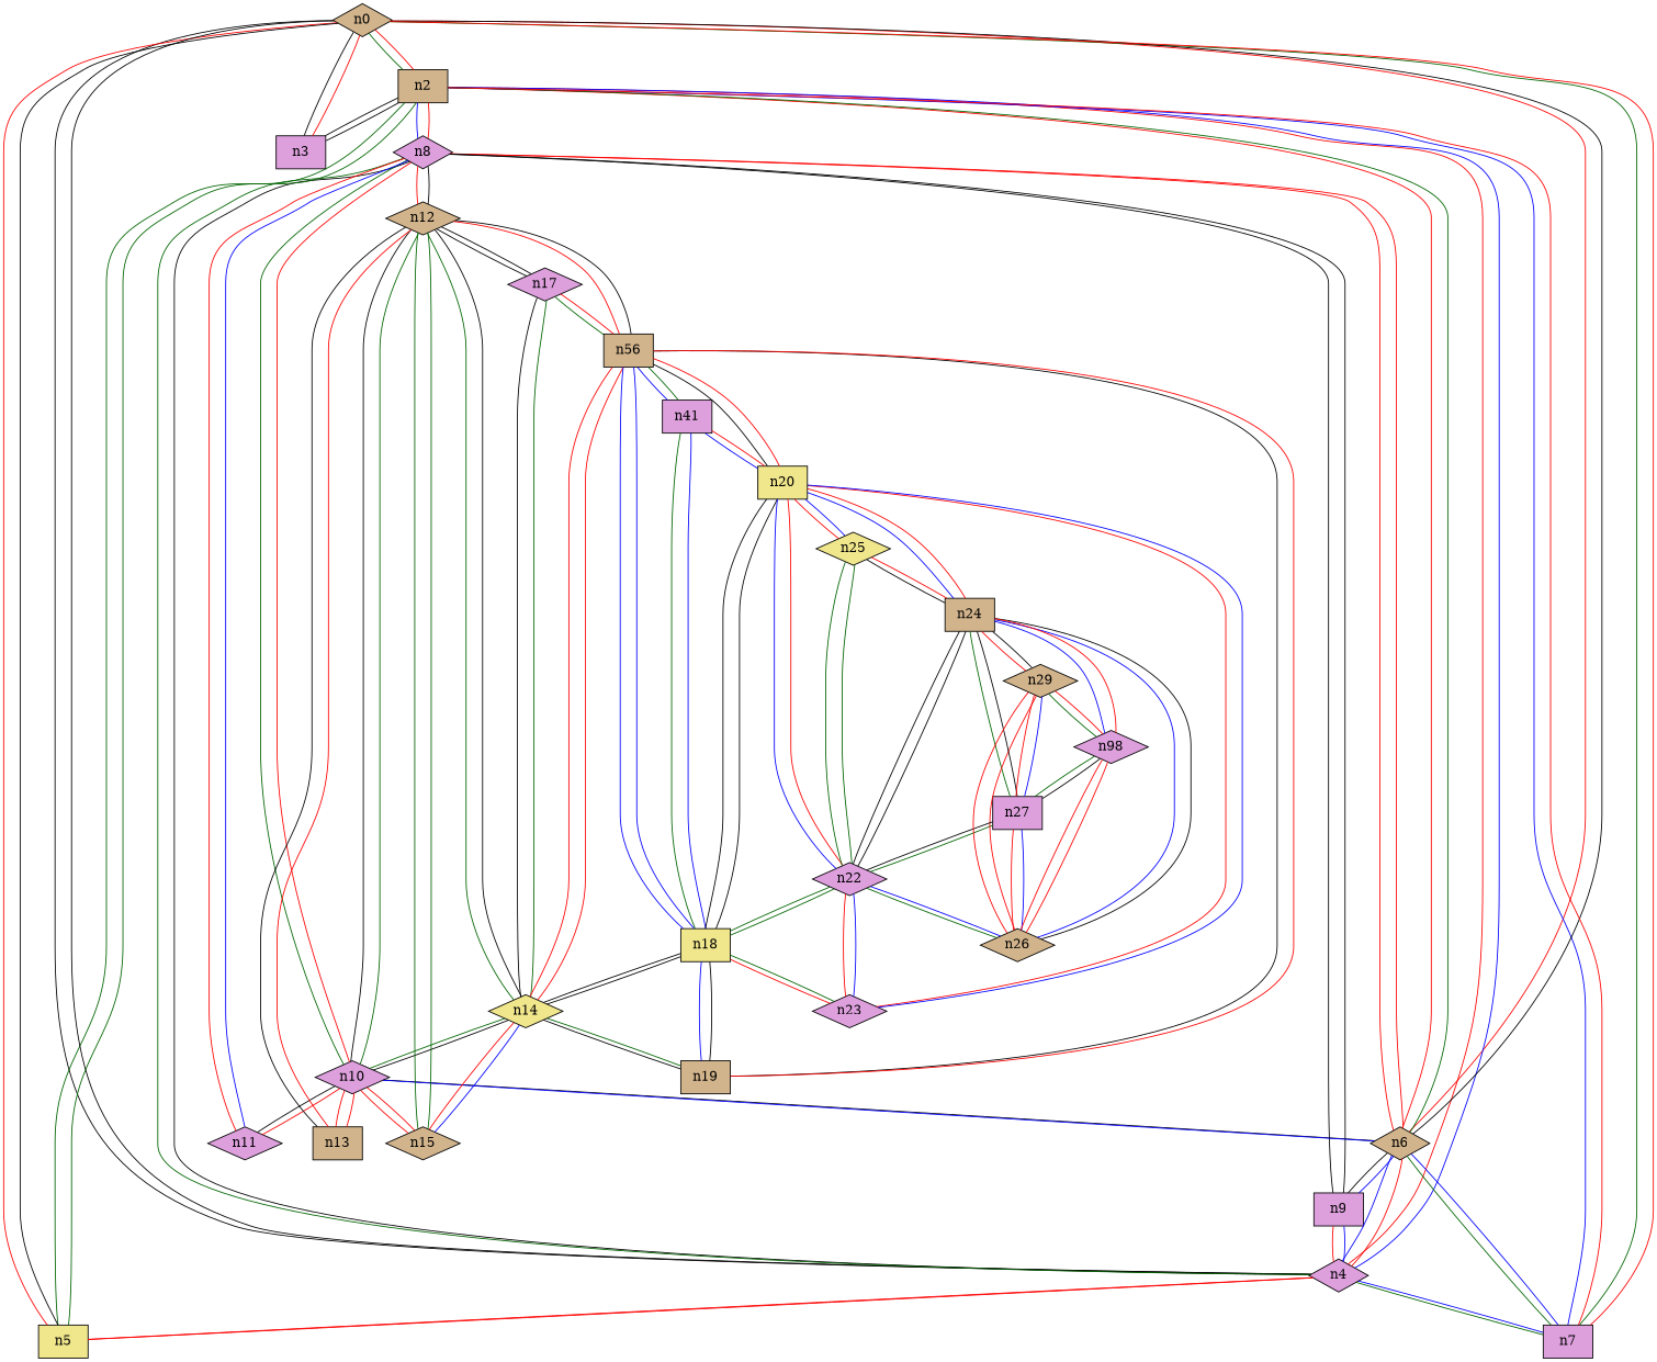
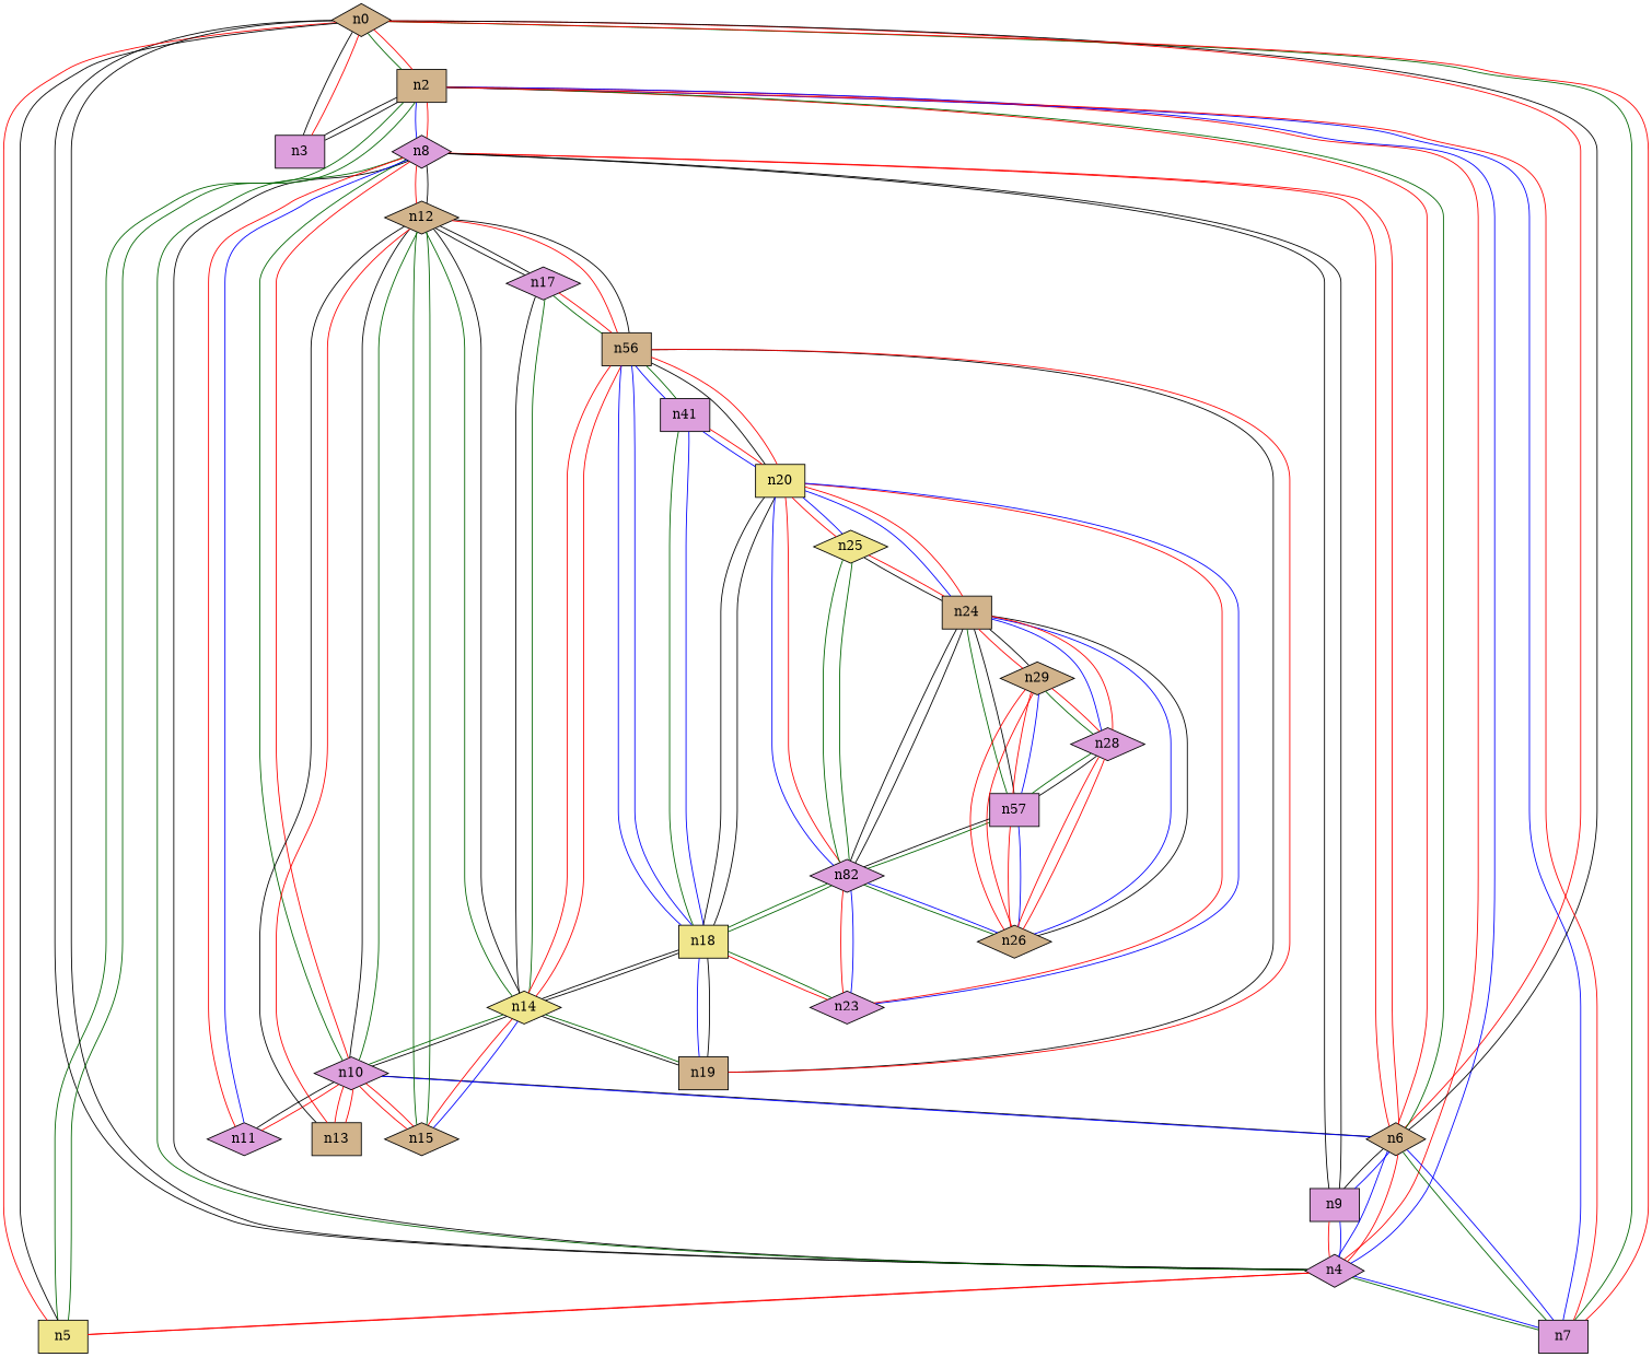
  graph {
    node [fillcolor=plum shape=diamond style=filled]
    edge [color=red]
    n0 [fillcolor=tan]
    n2 [fillcolor=tan shape=box]
    n3 [shape=box]
    n4
    n5 [fillcolor=khaki shape=box]
    n6 [fillcolor=tan]
    n7 [shape=box]
    n8
    n9 [shape=box]
    n10
    n11
    n12 [fillcolor=tan]
    n13 [fillcolor=tan shape=box]
    n14 [fillcolor=khaki]
    n15 [fillcolor=tan]
    n16 [fillcolor=tan label=n56 shape=box]
    n17
    n18 [fillcolor=khaki shape=box]
    n19 [fillcolor=tan shape=box]
    n20 [fillcolor=khaki shape=box]
    n21 [label=n41 shape=box]
-   n22
+   n22 [label=n82]
    n23
    n24 [fillcolor=tan shape=box]
    n25 [fillcolor=khaki]
    n26 [fillcolor=tan]
-   n27 [shape=box]
-   n28 [label=n98]
+   n27 [shape=box label=n57]
+   n28
    n29 [fillcolor=tan]
    n0 -- n2 [color=darkgreen]
    n0 -- n3 [color=black]
    n0 -- n4 [color=black]
    n0 -- n5
    n0 -- n6
    n0 -- n7 [color=darkgreen]
    n2 -- n0
    n2 -- n3 [color=black]
    n2 -- n4
    n2 -- n5 [color=darkgreen]
    n2 -- n6
    n2 -- n7 [color=blue]
    n2 -- n8 [color=blue]
    n3 -- n0
    n3 -- n2 [color=black]
    n4 -- n0 [color=black]
    n4 -- n2 [color=blue]
    n4 -- n5
    n4 -- n6
    n4 -- n7 [color=darkgreen]
    n4 -- n8 [color=black]
    n4 -- n9 [color=blue]
    n5 -- n0 [color=black]
    n5 -- n2 [color=darkgreen]
    n5 -- n4
    n6 -- n0 [color=black]
    n6 -- n2 [color=darkgreen]
    n6 -- n4 [color=blue]
    n6 -- n7 [color=darkgreen]
    n6 -- n8
    n6 -- n9 [color=black]
    n6 -- n10 [color=black]
    n7 -- n0
    n7 -- n2
    n7 -- n4 [color=blue]
    n7 -- n6 [color=blue]
    n8 -- n2
    n8 -- n4 [color=darkgreen]
    n8 -- n6
    n8 -- n9 [color=black]
    n8 -- n10 [color=darkgreen]
    n8 -- n11
    n8 -- n12
    n9 -- n4
    n9 -- n6 [color=blue]
    n9 -- n8 [color=black]
    n10 -- n6 [color=blue]
    n10 -- n8
    n10 -- n11 [color=black]
    n10 -- n12 [color=darkgreen]
    n10 -- n13
    n10 -- n14 [color=black]
    n10 -- n15
    n11 -- n8 [color=blue]
    n11 -- n10
    n12 -- n8 [color=black]
    n12 -- n10 [color=black]
    n12 -- n13 [color=black]
    n12 -- n14 [color=darkgreen]
    n12 -- n15 [color=darkgreen]
    n12 -- n16
    n12 -- n17 [color=black]
    n13 -- n10
    n13 -- n12
    n14 -- n10 [color=darkgreen]
    n14 -- n12 [color=black]
    n14 -- n15
    n14 -- n16
    n14 -- n17 [color=darkgreen]
    n14 -- n18 [color=black]
    n14 -- n19 [color=black]
    n15 -- n10
    n15 -- n12 [color=darkgreen]
    n15 -- n14 [color=blue]
    n16 -- n12 [color=black]
    n16 -- n14
    n16 -- n17
    n16 -- n18 [color=blue]
    n16 -- n19 [color=black]
    n16 -- n20 [color=black]
    n16 -- n21 [color=blue]
    n17 -- n12 [color=black]
    n17 -- n14 [color=black]
    n17 -- n16 [color=darkgreen]
    n18 -- n14 [color=black]
    n18 -- n16 [color=blue]
    n18 -- n19 [color=blue]
    n18 -- n20 [color=black]
    n18 -- n21 [color=blue]
    n18 -- n22 [color=darkgreen]
    n18 -- n23
    n19 -- n14 [color=darkgreen]
    n19 -- n16
    n19 -- n18 [color=black]
    n20 -- n16
    n20 -- n18 [color=black]
    n20 -- n21
    n20 -- n22 [color=blue]
    n20 -- n23
    n20 -- n24 [color=blue]
    n20 -- n25
    n21 -- n16 [color=darkgreen]
    n21 -- n18 [color=darkgreen]
    n21 -- n20 [color=blue]
    n22 -- n18 [color=darkgreen]
    n22 -- n20
    n22 -- n23
    n22 -- n24 [color=black]
    n22 -- n25 [color=darkgreen]
    n22 -- n26 [color=darkgreen]
    n22 -- n27 [color=darkgreen]
    n23 -- n18 [color=darkgreen]
    n23 -- n20 [color=blue]
    n23 -- n22 [color=blue]
    n24 -- n20
    n24 -- n22 [color=black]
    n24 -- n25
    n24 -- n26 [color=blue]
    n24 -- n27 [color=darkgreen]
    n24 -- n28 [color=blue]
    n24 -- n29
    n25 -- n20 [color=blue]
    n25 -- n22 [color=darkgreen]
    n25 -- n24 [color=black]
    n26 -- n22 [color=blue]
    n26 -- n24 [color=black]
    n26 -- n27 [color=blue]
    n26 -- n28
    n26 -- n29
    n27 -- n22 [color=black]
    n27 -- n24 [color=black]
    n27 -- n26
    n27 -- n28 [color=black]
    n27 -- n29 [color=blue]
    n28 -- n24
    n28 -- n26
    n28 -- n27 [color=darkgreen]
    n28 -- n29
    n29 -- n24 [color=black]
    n29 -- n26
    n29 -- n27
    n29 -- n28 [color=darkgreen]
  }
